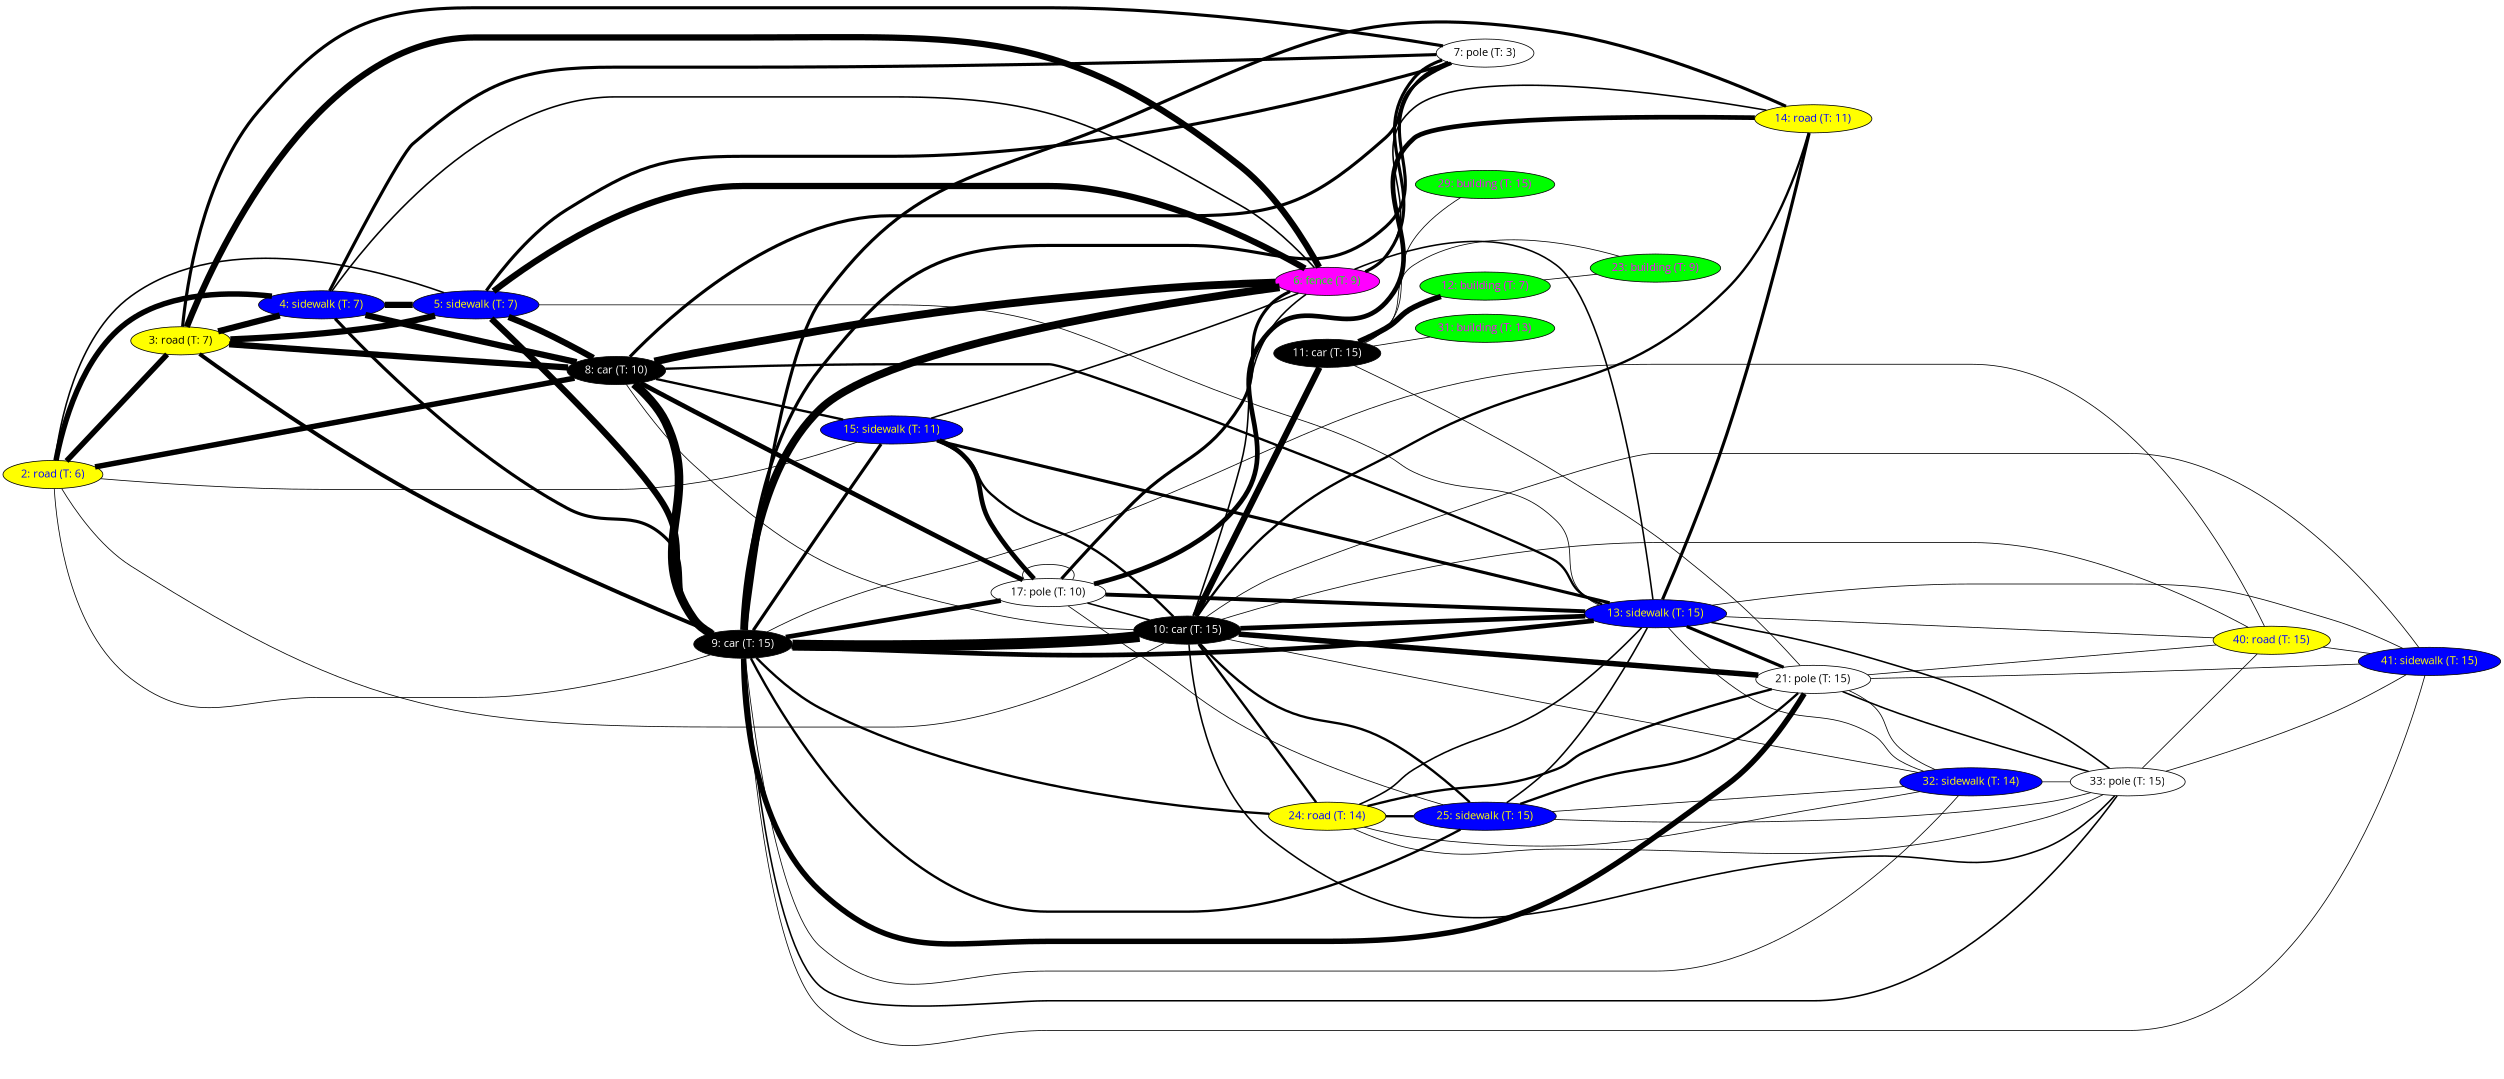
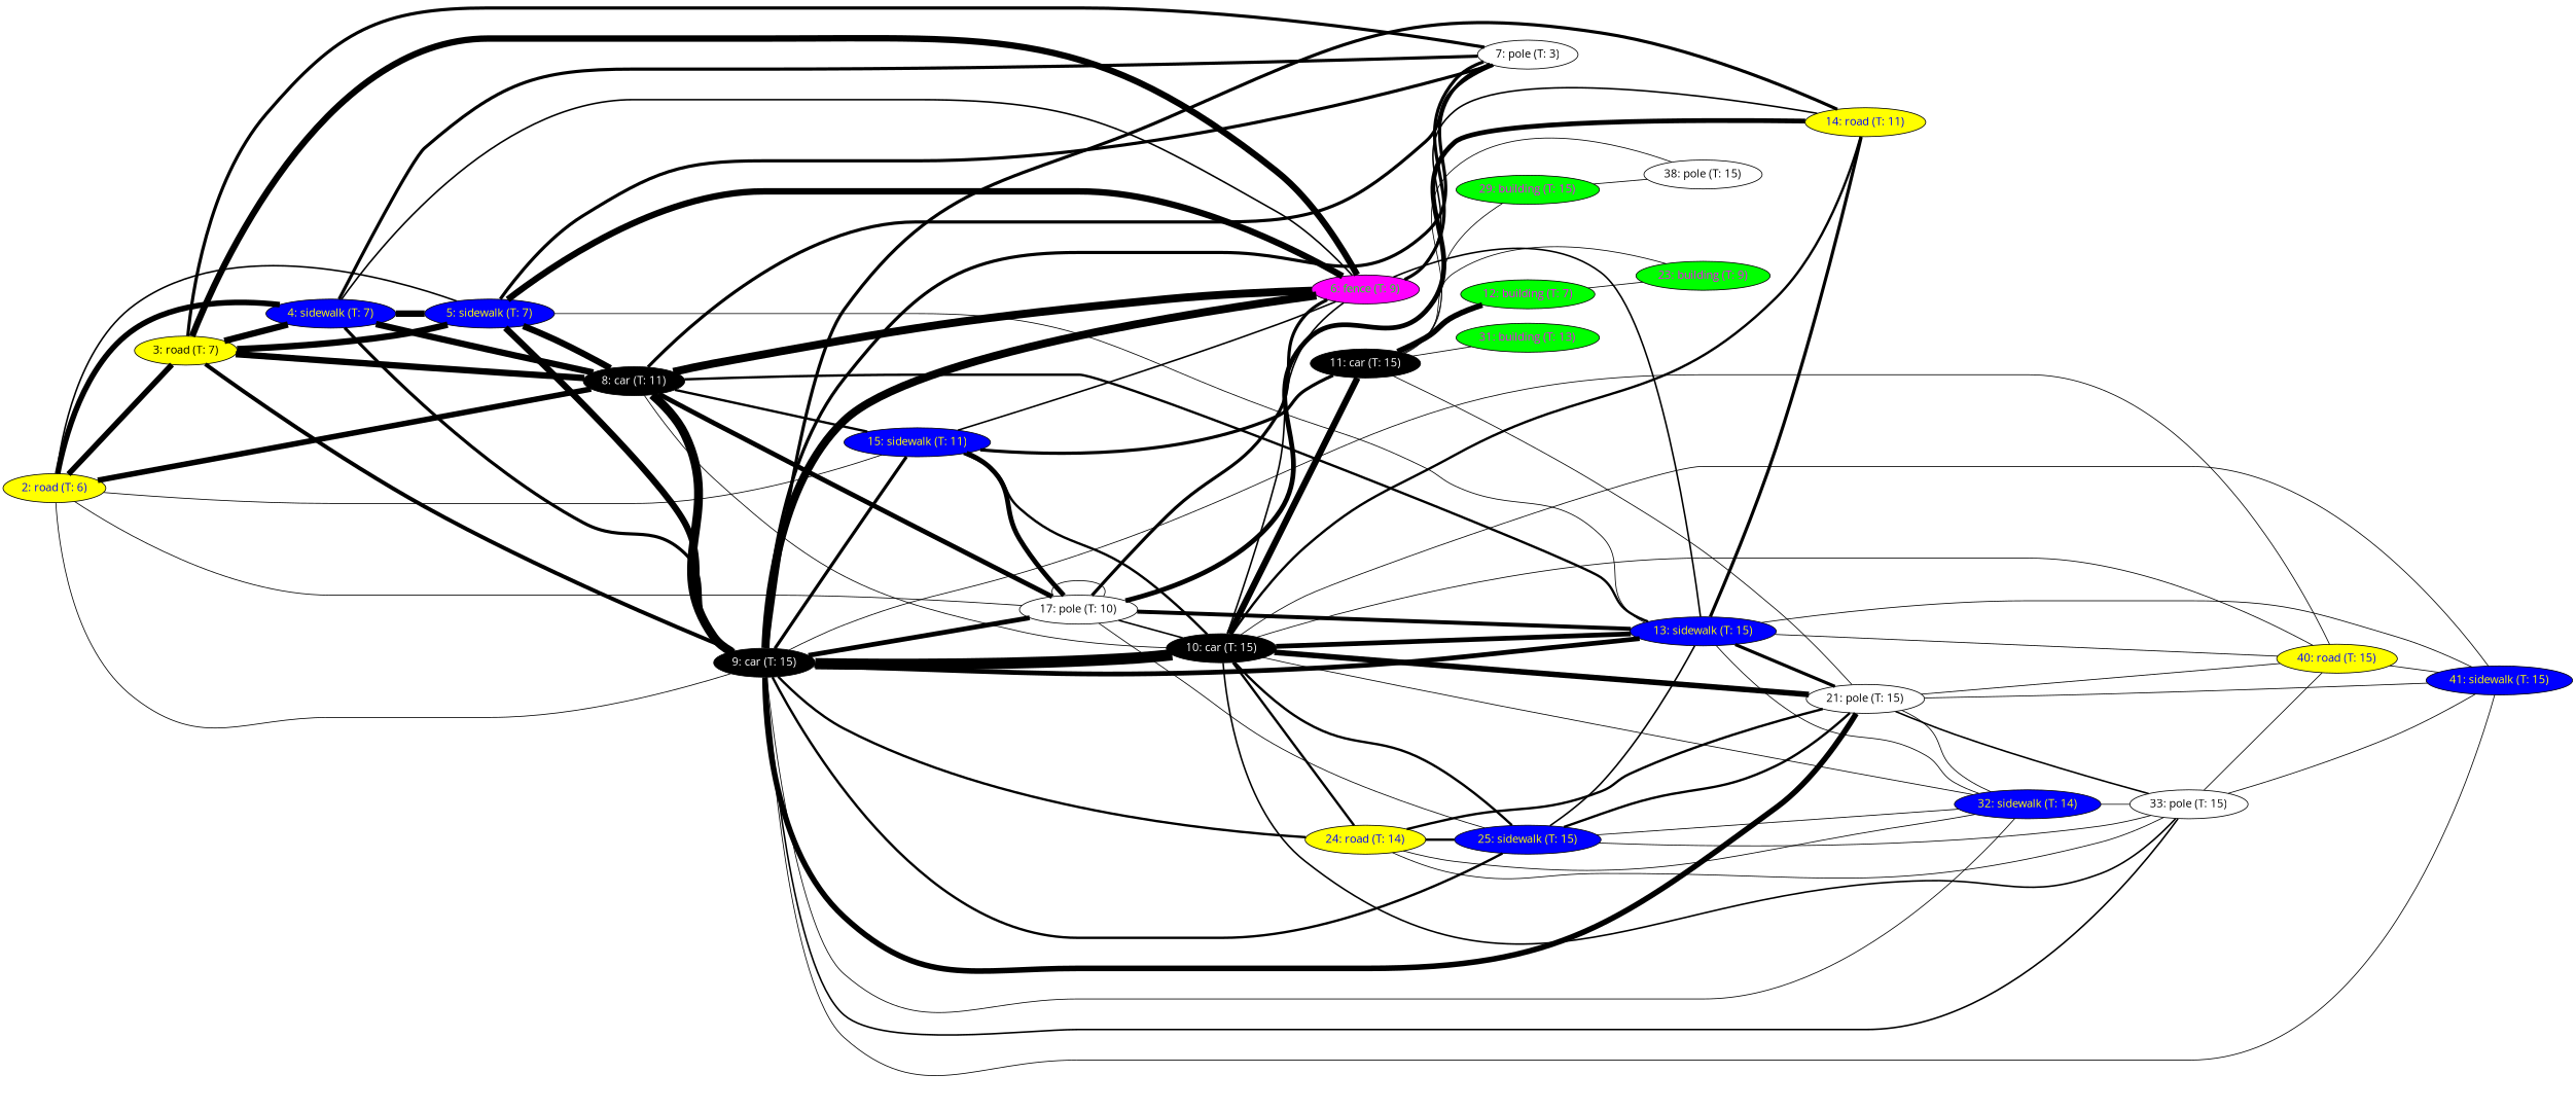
  graph {
    fontname="Open Sans"
    rankdir=LR
    node [fillcolor="#0000ff" fontcolor="#ffff00" fontname="Open Sans" style=filled]
    edge [fontname="Open Sans" penwidth=1]
    n1 [fillcolor="#ffff00" fontcolor="#0000ff" label="2: road (T: 6)"]
    n2 [fillcolor="#ffff00" fontcolor="#000000" label="3: road (T: 7)"]
    n3 [label="4: sidewalk (T: 7)"]
    n4 [label="5: sidewalk (T: 7)"]
-   n5 [fillcolor="#000000" fontcolor="#ffffff" label="8: car (T: 10)"]
+   n5 [fillcolor="#000000" fontcolor="#ffffff" label="8: car (T: 11)"]
    n6 [fillcolor="#000000" fontcolor="#ffffff" label="9: car (T: 15)"]
    n7 [label="15: sidewalk (T: 11)"]
    n8 [fillcolor="#ffffff" fontcolor="#000000" label="17: pole (T: 10)"]
    n9 [fillcolor="#ff00ff" fontcolor="#00ff00" label="6: fence (T: 9)"]
    n10 [fillcolor="#ffffff" fontcolor="#000000" label="7: pole (T: 3)"]
    n11 [label="13: sidewalk (T: 15)"]
    n12 [fillcolor="#000000" fontcolor="#ffffff" label="10: car (T: 15)"]
    n13 [fillcolor="#ffff00" fontcolor="#0000ff" label="14: road (T: 11)"]
    n14 [fillcolor="#ffffff" fontcolor="#000000" label="21: pole (T: 15)"]
    n15 [fillcolor="#ffff00" fontcolor="#0000ff" label="24: road (T: 14)"]
    n16 [label="25: sidewalk (T: 15)"]
    n17 [label="32: sidewalk (T: 14)"]
    n18 [fillcolor="#ffffff" fontcolor="#000000" label="33: pole (T: 15)"]
    n19 [fillcolor="#ffff00" fontcolor="#0000ff" label="40: road (T: 15)"]
    n20 [label="41: sidewalk (T: 15)"]
    n21 [fillcolor="#000000" fontcolor="#ffffff" label="11: car (T: 15)"]
    n22 [fillcolor="#00ff00" fontcolor="#ff00ff" label="12: building (T: 7)"]
    n23 [fillcolor="#00ff00" fontcolor="#ff00ff" label="23: building (T: 9)"]
    n24 [fillcolor="#00ff00" fontcolor="#ff00ff" label="29: building (T: 15)"]
    n25 [fillcolor="#00ff00" fontcolor="#ff00ff" label="31: building (T: 13)"]
+   n26 [fillcolor="#ffffff" fontcolor="#000000" label="38: pole (T: 15)"]
    n1 -- n2 [penwidth=7]
    n1 -- n3 [penwidth=7]
    n1 -- n4 [penwidth=2]
    n1 -- n5 [penwidth=7]
    n1 -- n6
    n1 -- n7
-   n1 -- n12
+   n1 -- n8
    n2 -- n3 [penwidth=8]
    n2 -- n4 [penwidth=8]
    n2 -- n5 [penwidth=8]
    n2 -- n6 [penwidth=5]
    n2 -- n9 [penwidth=8]
    n2 -- n10 [penwidth=4]
    n3 -- n4 [penwidth=8]
    n3 -- n5 [penwidth=8]
    n3 -- n6 [penwidth=4]
    n3 -- n9 [penwidth=2]
    n3 -- n10 [penwidth=4]
    n4 -- n5 [penwidth=8]
    n4 -- n6 [penwidth=8]
    n4 -- n9 [penwidth=8]
    n4 -- n10 [penwidth=4]
    n4 -- n11
    n5 -- n6 [penwidth=11]
    n5 -- n7 [penwidth=3]
    n5 -- n8 [penwidth=6]
    n5 -- n11 [penwidth=3]
    n5 -- n12
    n6 -- n7 [penwidth=4]
    n6 -- n8 [penwidth=6]
    n6 -- n11 [penwidth=6]
    n6 -- n12 [penwidth=14]
    n6 -- n13 [penwidth=4]
    n6 -- n14 [penwidth=7]
    n6 -- n15 [penwidth=3]
    n6 -- n16 [penwidth=3]
    n6 -- n17
    n6 -- n18 [penwidth=2]
    n6 -- n19
    n6 -- n20
    n7 -- n8 [penwidth=6]
-   n7 -- n11 [penwidth=4]
+   n7 -- n21 [penwidth=4]
    n7 -- n12 [penwidth=3]
    n8 -- n8
    n8 -- n12 [penwidth=2]
    n8 -- n16
    n9 -- n5 [penwidth=10]
    n9 -- n6 [penwidth=10]
    n9 -- n7 [penwidth=2]
    n9 -- n8 [penwidth=4]
    n9 -- n10 [penwidth=4]
    n9 -- n11 [penwidth=2]
    n9 -- n13 [penwidth=2]
    n10 -- n5 [penwidth=4]
    n10 -- n6 [penwidth=4]
    n11 -- n8 [penwidth=5]
    n11 -- n13 [penwidth=4]
    n11 -- n14 [penwidth=4]
    n11 -- n17
-   n11 -- n18 [penwidth=2]
    n11 -- n19
    n11 -- n20
    n12 -- n9 [penwidth=2]
    n12 -- n11 [penwidth=6]
    n12 -- n14 [penwidth=7]
    n12 -- n15 [penwidth=3]
    n12 -- n16 [penwidth=3]
    n12 -- n17
    n12 -- n18 [penwidth=2]
    n12 -- n19
    n12 -- n20
    n12 -- n21 [penwidth=8]
    n13 -- n8 [penwidth=6]
    n13 -- n12 [penwidth=3]
    n14 -- n17
    n14 -- n18 [penwidth=2]
    n14 -- n19
    n14 -- n20
-   n15 -- n11 [penwidth=2]
    n15 -- n14 [penwidth=3]
    n15 -- n16 [penwidth=3]
    n15 -- n17
    n15 -- n18
    n16 -- n11 [penwidth=2]
    n16 -- n14 [penwidth=3]
    n16 -- n17
    n16 -- n18
    n17 -- n18
    n18 -- n19
    n18 -- n20
    n19 -- n20
    n21 -- n14
    n21 -- n22 [penwidth=7]
    n21 -- n23
    n21 -- n24
    n21 -- n25
+   n21 -- n26
    n22 -- n23
+   n24 -- n26
  }
